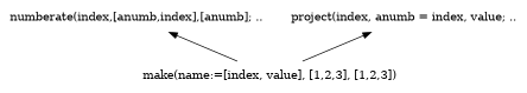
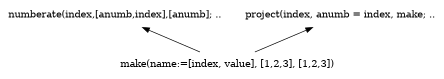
  digraph {
    node [shape=plaintext]
    edge [arrowhead=none arrowtail=normal color=black dir=both fontcolor=black weight=1]
    n1 [label="numberate(index,[anumb,index],[anumb]; .."]
    n2 [label="make(name:=[index, value], [1,2,3], [1,2,3])"]
-   n3 [label="project(index, anumb = index, value; .."]
+   n3 [label="project(index, anumb = index, make; .."]
    n1 -> n2
    n3 -> n2
  }
